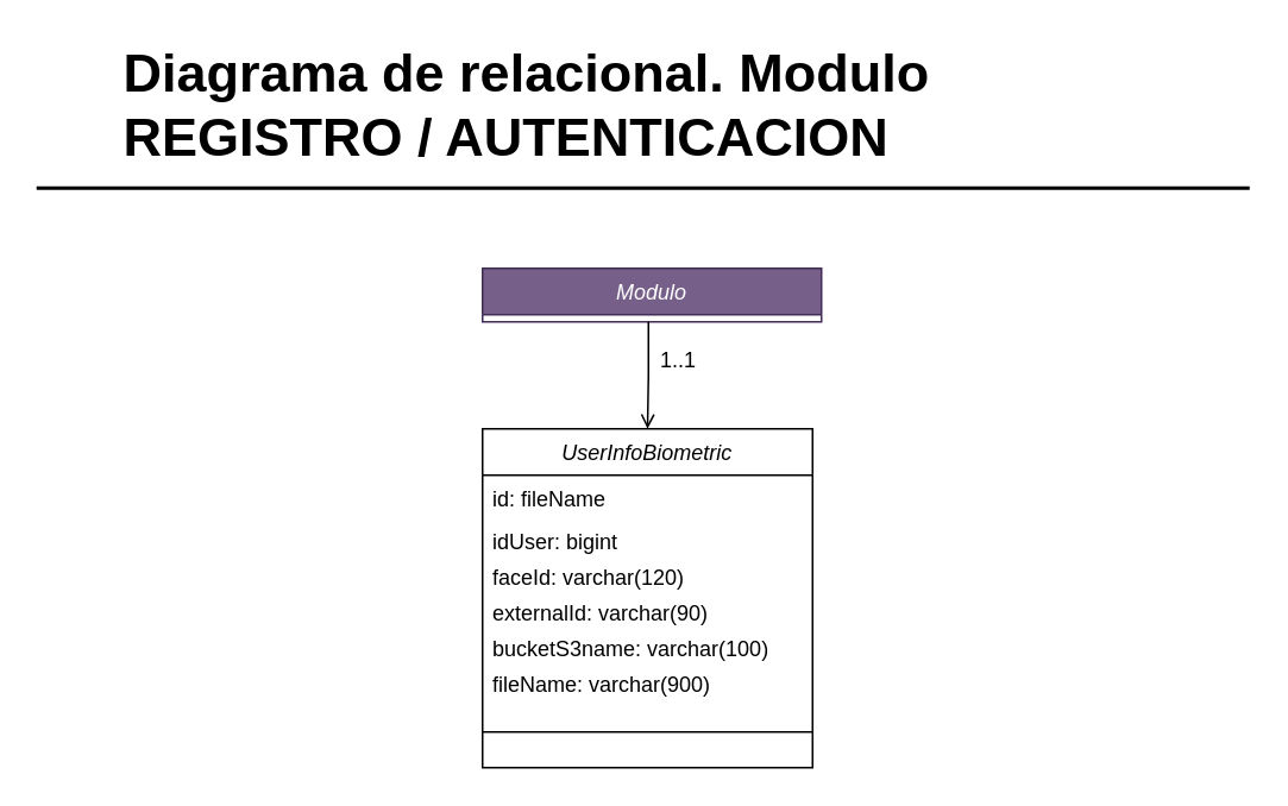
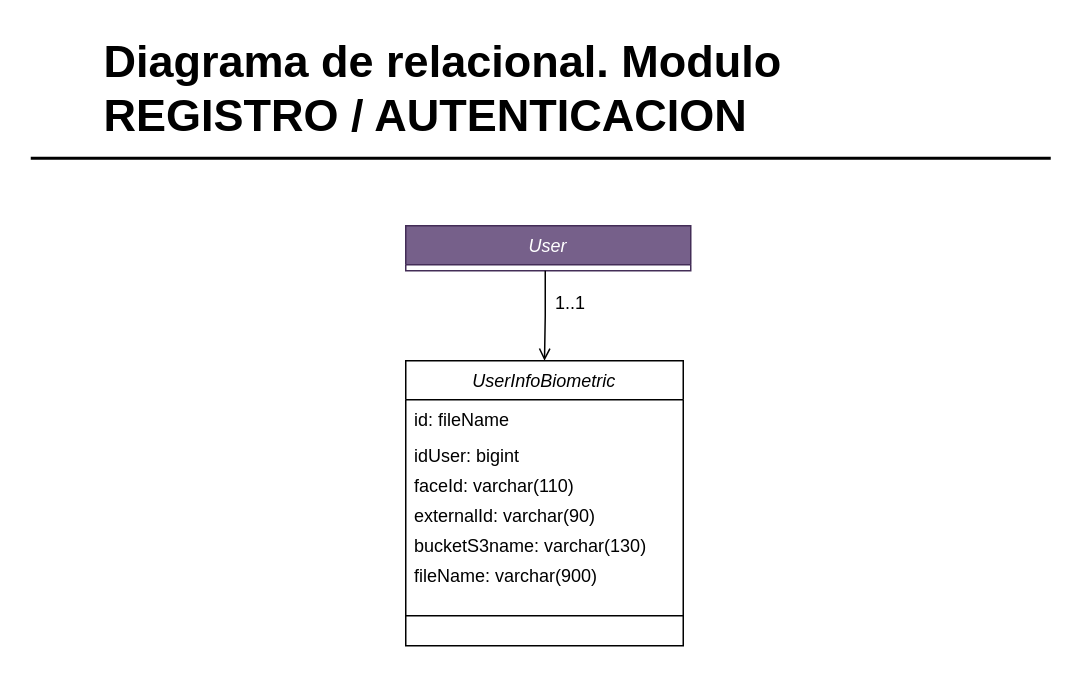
  <mxCell id="0" />
  <mxCell id="1" parent="0" />
- <mxCell id="2" value="Modulo" style="swimlane;fontStyle=2;align=center;verticalAlign=top;childLayout=stackLayout;horizontal=1;startSize=26;horizontalStack=0;resizeParent=1;resizeLast=0;collapsible=1;marginBottom=0;rounded=0;shadow=0;strokeWidth=1;fillColor=#76608a;strokeColor=#432D57;fontColor=#ffffff;" parent="1" vertex="1"><mxGeometry x="270" y="150" width="190" height="30" as="geometry"><mxRectangle x="230" y="140" width="160" height="26" as="alternateBounds" /></mxGeometry></mxCell>
+ <mxCell id="2" value="User" style="swimlane;fontStyle=2;align=center;verticalAlign=top;childLayout=stackLayout;horizontal=1;startSize=26;horizontalStack=0;resizeParent=1;resizeLast=0;collapsible=1;marginBottom=0;rounded=0;shadow=0;strokeWidth=1;fillColor=#76608a;strokeColor=#432D57;fontColor=#ffffff;" parent="1" vertex="1"><mxGeometry x="270" y="150" width="190" height="30" as="geometry"><mxRectangle x="230" y="140" width="160" height="26" as="alternateBounds" /></mxGeometry></mxCell>
  <mxCell id="3" value="UserInfoBiometric" style="swimlane;fontStyle=2;align=center;verticalAlign=top;childLayout=stackLayout;horizontal=1;startSize=26;horizontalStack=0;resizeParent=1;resizeLast=0;collapsible=1;marginBottom=0;rounded=0;shadow=0;strokeWidth=1;" parent="1" vertex="1"><mxGeometry x="270" y="240" width="185" height="190" as="geometry"><mxRectangle x="230" y="140" width="160" height="26" as="alternateBounds" /></mxGeometry></mxCell>
  <mxCell id="4" value="id: fileName" style="text;align=left;verticalAlign=top;spacingLeft=4;spacingRight=4;overflow=hidden;rotatable=0;points=[[0,0.5],[1,0.5]];portConstraint=eastwest;" parent="3" vertex="1"><mxGeometry y="26" width="185" height="24" as="geometry" /></mxCell>
  <mxCell id="5" value="idUser: bigint" style="text;align=left;verticalAlign=top;spacingLeft=4;spacingRight=4;overflow=hidden;rotatable=0;points=[[0,0.5],[1,0.5]];portConstraint=eastwest;rounded=0;shadow=0;html=0;" parent="3" vertex="1"><mxGeometry y="50" width="185" height="20" as="geometry" /></mxCell>
- <mxCell id="6" value="faceId: varchar(120)" style="text;align=left;verticalAlign=top;spacingLeft=4;spacingRight=4;overflow=hidden;rotatable=0;points=[[0,0.5],[1,0.5]];portConstraint=eastwest;rounded=0;shadow=0;html=0;" parent="3" vertex="1"><mxGeometry y="70" width="185" height="20" as="geometry" /></mxCell>
+ <mxCell id="6" value="faceId: varchar(110)" style="text;align=left;verticalAlign=top;spacingLeft=4;spacingRight=4;overflow=hidden;rotatable=0;points=[[0,0.5],[1,0.5]];portConstraint=eastwest;rounded=0;shadow=0;html=0;" parent="3" vertex="1"><mxGeometry y="70" width="185" height="20" as="geometry" /></mxCell>
  <mxCell id="7" value="externalId: varchar(90)" style="text;align=left;verticalAlign=top;spacingLeft=4;spacingRight=4;overflow=hidden;rotatable=0;points=[[0,0.5],[1,0.5]];portConstraint=eastwest;rounded=0;shadow=0;html=0;" parent="3" vertex="1"><mxGeometry y="90" width="185" height="20" as="geometry" /></mxCell>
- <mxCell id="8" value="bucketS3name: varchar(100)" style="text;align=left;verticalAlign=top;spacingLeft=4;spacingRight=4;overflow=hidden;rotatable=0;points=[[0,0.5],[1,0.5]];portConstraint=eastwest;rounded=0;shadow=0;html=0;" parent="3" vertex="1"><mxGeometry y="110" width="185" height="20" as="geometry" /></mxCell>
+ <mxCell id="8" value="bucketS3name: varchar(130)" style="text;align=left;verticalAlign=top;spacingLeft=4;spacingRight=4;overflow=hidden;rotatable=0;points=[[0,0.5],[1,0.5]];portConstraint=eastwest;rounded=0;shadow=0;html=0;" parent="3" vertex="1"><mxGeometry y="110" width="185" height="20" as="geometry" /></mxCell>
  <mxCell id="9" value="fileName: varchar(900)" style="text;align=left;verticalAlign=top;spacingLeft=4;spacingRight=4;overflow=hidden;rotatable=0;points=[[0,0.5],[1,0.5]];portConstraint=eastwest;rounded=0;shadow=0;html=0;" parent="3" vertex="1"><mxGeometry y="130" width="185" height="20" as="geometry" /></mxCell>
  <mxCell id="10" value="" style="line;html=1;strokeWidth=1;align=left;verticalAlign=middle;spacingTop=-1;spacingLeft=3;spacingRight=3;rotatable=0;labelPosition=right;points=[];portConstraint=eastwest;" parent="3" vertex="1"><mxGeometry y="150" width="185" height="40" as="geometry" /></mxCell>
  <mxCell id="11" value="" style="endArrow=open;shadow=0;strokeWidth=1;rounded=0;endFill=1;edgeStyle=elbowEdgeStyle;elbow=vertical;entryX=0.5;entryY=0;entryDx=0;entryDy=0;" parent="1" target="3" edge="1"><mxGeometry x="0.5" y="41" relative="1" as="geometry"><mxPoint x="363" y="180" as="sourcePoint" /><mxPoint x="484.5" y="360" as="targetPoint" /><mxPoint x="-40" y="32" as="offset" /></mxGeometry></mxCell>
  <mxCell id="12" value="1..1" style="resizable=0;align=left;verticalAlign=bottom;labelBackgroundColor=none;fontSize=12;" parent="11" connectable="0" vertex="1"><mxGeometry x="-1" relative="1" as="geometry"><mxPoint x="5" y="30" as="offset" /></mxGeometry></mxCell>
  <mxCell id="13" value="" style="resizable=0;align=right;verticalAlign=bottom;labelBackgroundColor=none;fontSize=12;" parent="11" connectable="0" vertex="1"><mxGeometry x="1" relative="1" as="geometry"><mxPoint x="-7" y="4" as="offset" /></mxGeometry></mxCell>
  <mxCell id="14" value="Diagrama de relacional. Modulo &lt;br&gt;REGISTRO / AUTENTICACION" style="text;html=1;resizable=0;points=[];autosize=1;align=left;verticalAlign=top;spacingTop=-4;fontSize=30;fontStyle=1" parent="1" vertex="1"><mxGeometry x="66.5" y="20" width="470" height="70" as="geometry" /></mxCell>
  <mxCell id="15" value="" style="line;strokeWidth=2;html=1;fontSize=14;" parent="1" vertex="1"><mxGeometry x="20" y="100" width="680" height="10" as="geometry" /></mxCell>
